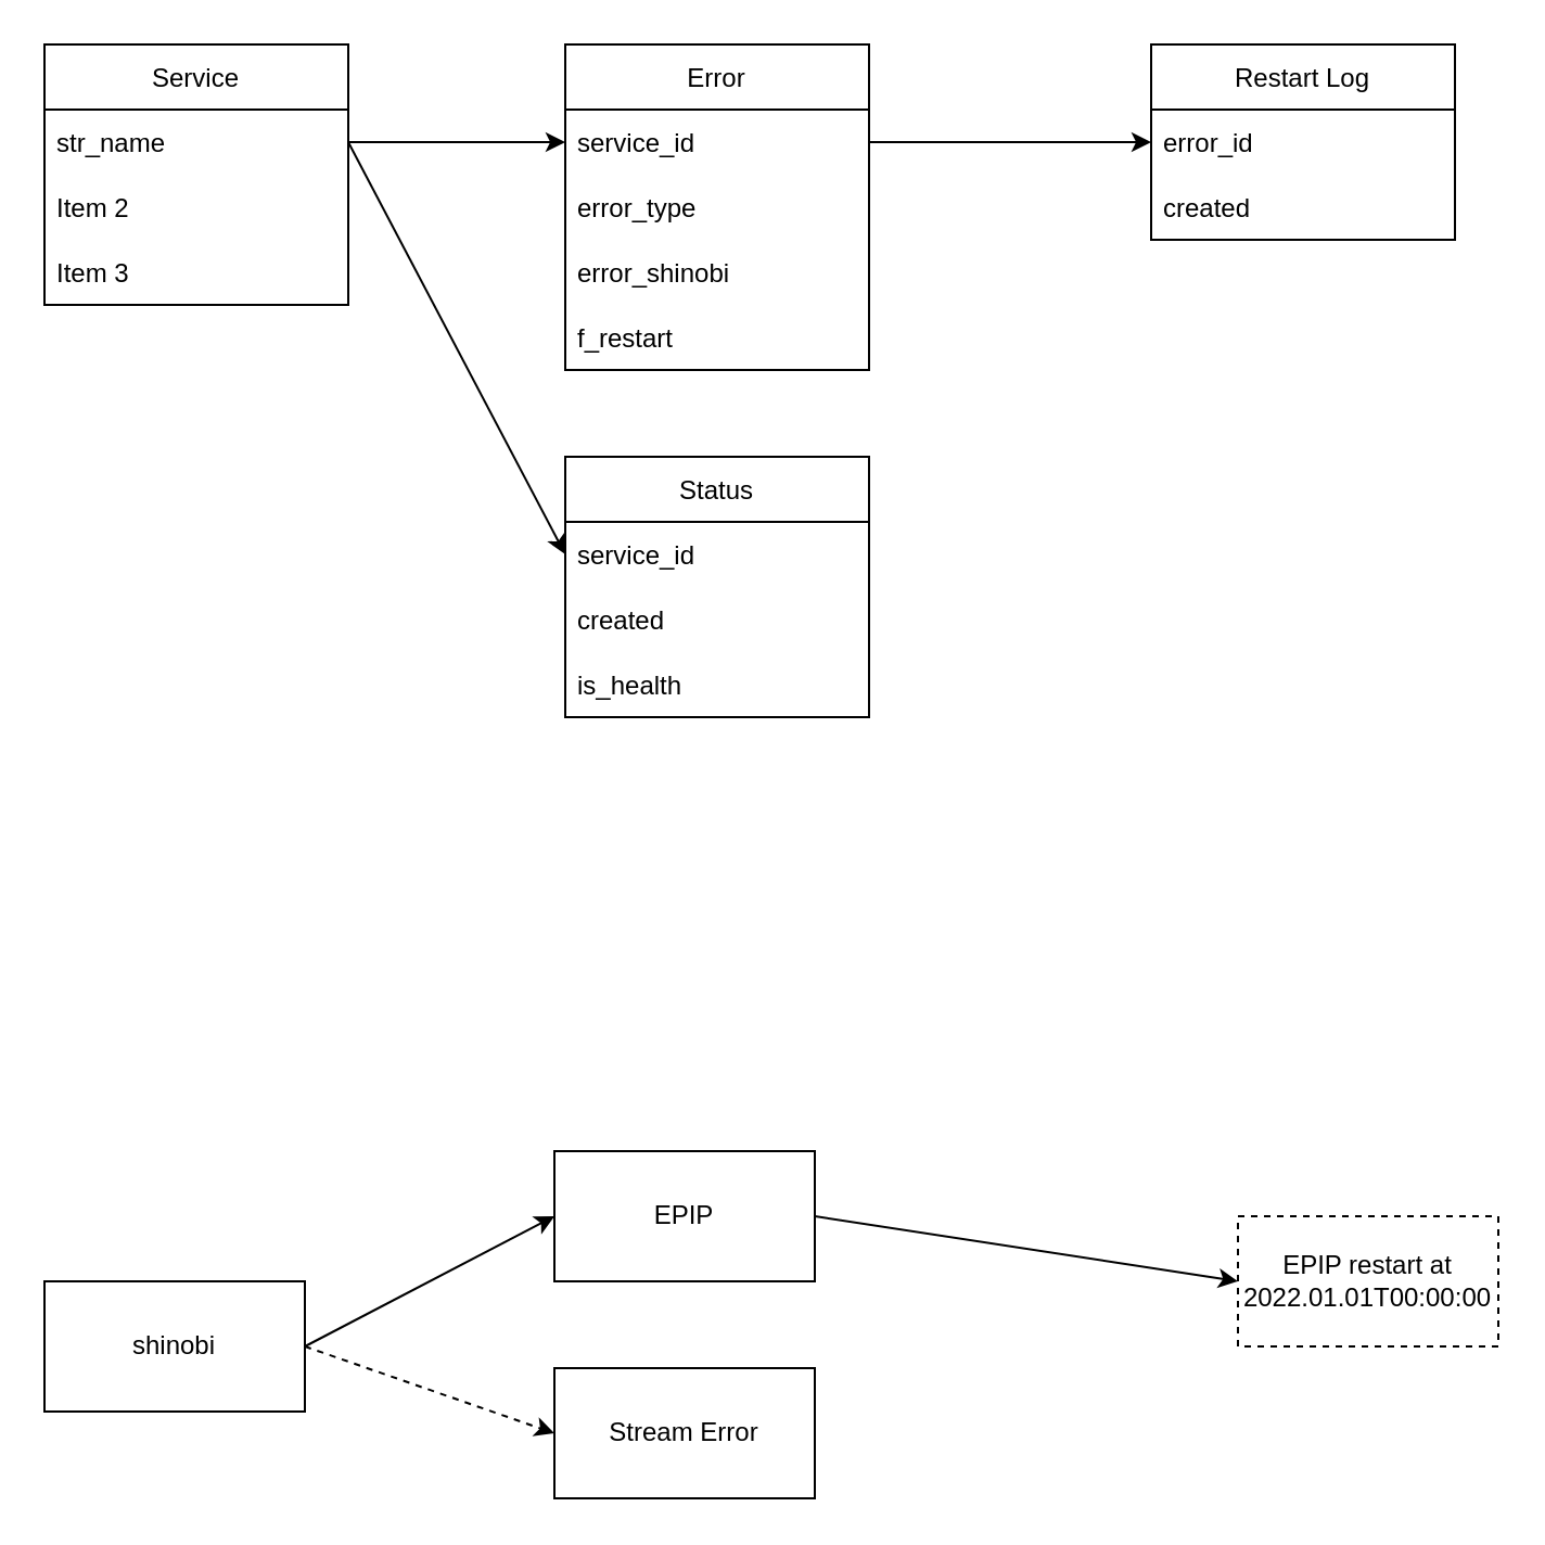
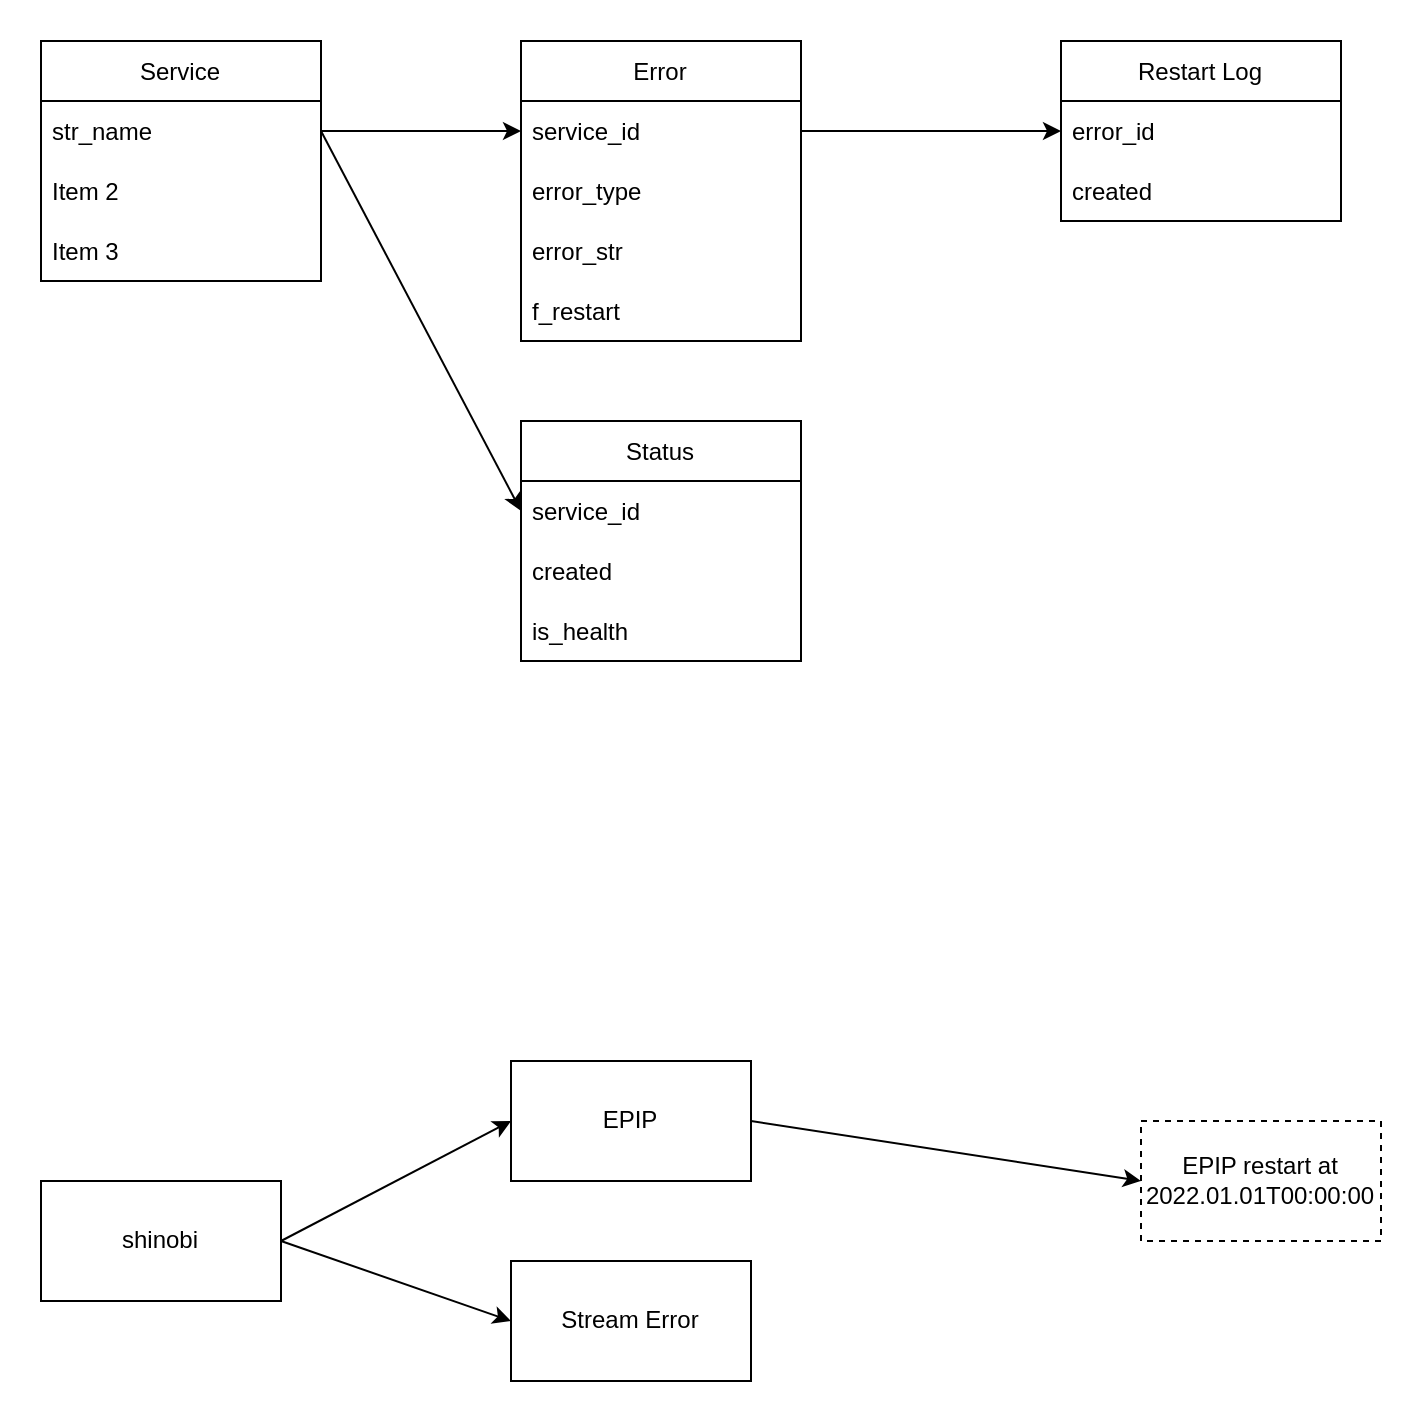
  <mxCell id="0" />
  <mxCell id="1" parent="0" />
  <mxCell id="2" value="Service" style="swimlane;fontStyle=0;childLayout=stackLayout;horizontal=1;startSize=30;horizontalStack=0;resizeParent=1;resizeParentMax=0;resizeLast=0;collapsible=1;marginBottom=0;" vertex="1" parent="1"><mxGeometry x="20" y="20" width="140" height="120" as="geometry" /></mxCell>
  <mxCell id="3" value="str_name" style="text;strokeColor=none;fillColor=none;align=left;verticalAlign=middle;spacingLeft=4;spacingRight=4;overflow=hidden;points=[[0,0.5],[1,0.5]];portConstraint=eastwest;rotatable=0;" vertex="1" parent="2"><mxGeometry y="30" width="140" height="30" as="geometry" /></mxCell>
  <mxCell id="4" value="Item 2" style="text;strokeColor=none;fillColor=none;align=left;verticalAlign=middle;spacingLeft=4;spacingRight=4;overflow=hidden;points=[[0,0.5],[1,0.5]];portConstraint=eastwest;rotatable=0;" vertex="1" parent="2"><mxGeometry y="60" width="140" height="30" as="geometry" /></mxCell>
  <mxCell id="5" value="Item 3" style="text;strokeColor=none;fillColor=none;align=left;verticalAlign=middle;spacingLeft=4;spacingRight=4;overflow=hidden;points=[[0,0.5],[1,0.5]];portConstraint=eastwest;rotatable=0;" vertex="1" parent="2"><mxGeometry y="90" width="140" height="30" as="geometry" /></mxCell>
  <mxCell id="6" value="Error" style="swimlane;fontStyle=0;childLayout=stackLayout;horizontal=1;startSize=30;horizontalStack=0;resizeParent=1;resizeParentMax=0;resizeLast=0;collapsible=1;marginBottom=0;" vertex="1" parent="1"><mxGeometry x="260" y="20" width="140" height="150" as="geometry" /></mxCell>
  <mxCell id="7" value="service_id" style="text;strokeColor=none;fillColor=none;align=left;verticalAlign=middle;spacingLeft=4;spacingRight=4;overflow=hidden;points=[[0,0.5],[1,0.5]];portConstraint=eastwest;rotatable=0;" vertex="1" parent="6"><mxGeometry y="30" width="140" height="30" as="geometry" /></mxCell>
  <mxCell id="8" value="error_type" style="text;strokeColor=none;fillColor=none;align=left;verticalAlign=middle;spacingLeft=4;spacingRight=4;overflow=hidden;points=[[0,0.5],[1,0.5]];portConstraint=eastwest;rotatable=0;" vertex="1" parent="6"><mxGeometry y="60" width="140" height="30" as="geometry" /></mxCell>
- <mxCell id="9" value="error_shinobi" style="text;strokeColor=none;fillColor=none;align=left;verticalAlign=middle;spacingLeft=4;spacingRight=4;overflow=hidden;points=[[0,0.5],[1,0.5]];portConstraint=eastwest;rotatable=0;" vertex="1" parent="6"><mxGeometry y="90" width="140" height="30" as="geometry" /></mxCell>
+ <mxCell id="9" value="error_str" style="text;strokeColor=none;fillColor=none;align=left;verticalAlign=middle;spacingLeft=4;spacingRight=4;overflow=hidden;points=[[0,0.5],[1,0.5]];portConstraint=eastwest;rotatable=0;" vertex="1" parent="6"><mxGeometry y="90" width="140" height="30" as="geometry" /></mxCell>
  <mxCell id="10" value="f_restart" style="text;strokeColor=none;fillColor=none;align=left;verticalAlign=middle;spacingLeft=4;spacingRight=4;overflow=hidden;points=[[0,0.5],[1,0.5]];portConstraint=eastwest;rotatable=0;" vertex="1" parent="6"><mxGeometry y="120" width="140" height="30" as="geometry" /></mxCell>
  <mxCell id="11" value="Restart Log" style="swimlane;fontStyle=0;childLayout=stackLayout;horizontal=1;startSize=30;horizontalStack=0;resizeParent=1;resizeParentMax=0;resizeLast=0;collapsible=1;marginBottom=0;" vertex="1" parent="1"><mxGeometry x="530" y="20" width="140" height="90" as="geometry" /></mxCell>
  <mxCell id="12" value="error_id" style="text;strokeColor=none;fillColor=none;align=left;verticalAlign=middle;spacingLeft=4;spacingRight=4;overflow=hidden;points=[[0,0.5],[1,0.5]];portConstraint=eastwest;rotatable=0;" vertex="1" parent="11"><mxGeometry y="30" width="140" height="30" as="geometry" /></mxCell>
  <mxCell id="13" value="created" style="text;strokeColor=none;fillColor=none;align=left;verticalAlign=middle;spacingLeft=4;spacingRight=4;overflow=hidden;points=[[0,0.5],[1,0.5]];portConstraint=eastwest;rotatable=0;" vertex="1" parent="11"><mxGeometry y="60" width="140" height="30" as="geometry" /></mxCell>
  <mxCell id="14" value="" style="endArrow=classic;html=1;rounded=0;exitX=1;exitY=0.5;exitDx=0;exitDy=0;entryX=0;entryY=0.5;entryDx=0;entryDy=0;" edge="1" parent="1" source="3" target="7"><mxGeometry width="50" height="50" relative="1" as="geometry"><mxPoint x="220" y="150" as="sourcePoint" /><mxPoint x="270" y="100" as="targetPoint" /></mxGeometry></mxCell>
  <mxCell id="15" value="" style="endArrow=classic;html=1;rounded=0;exitX=1;exitY=0.5;exitDx=0;exitDy=0;entryX=0;entryY=0.5;entryDx=0;entryDy=0;" edge="1" parent="1" source="7" target="12"><mxGeometry width="50" height="50" relative="1" as="geometry"><mxPoint x="220" y="150" as="sourcePoint" /><mxPoint x="270" y="100" as="targetPoint" /></mxGeometry></mxCell>
  <mxCell id="16" value="shinobi" style="rounded=0;whiteSpace=wrap;html=1;" vertex="1" parent="1"><mxGeometry x="20" y="590" width="120" height="60" as="geometry" /></mxCell>
  <mxCell id="17" value="" style="endArrow=classic;html=1;rounded=0;exitX=1;exitY=0.5;exitDx=0;exitDy=0;entryX=0;entryY=0.5;entryDx=0;entryDy=0;" edge="1" parent="1" source="16" target="18"><mxGeometry width="50" height="50" relative="1" as="geometry"><mxPoint x="230" y="370" as="sourcePoint" /><mxPoint x="240" y="570" as="targetPoint" /></mxGeometry></mxCell>
  <mxCell id="18" value="EPIP" style="rounded=0;whiteSpace=wrap;html=1;" vertex="1" parent="1"><mxGeometry x="255" y="530" width="120" height="60" as="geometry" /></mxCell>
- <mxCell id="19" value="" style="endArrow=classic;html=1;rounded=0;exitX=1;exitY=0.5;exitDx=0;exitDy=0;entryX=0;entryY=0.5;entryDx=0;entryDy=0;dashed=1;" edge="1" parent="1" source="16" target="20"><mxGeometry width="50" height="50" relative="1" as="geometry"><mxPoint x="230" y="450" as="sourcePoint" /><mxPoint x="250" y="650" as="targetPoint" /></mxGeometry></mxCell>
+ <mxCell id="19" value="" style="endArrow=classic;html=1;rounded=0;exitX=1;exitY=0.5;exitDx=0;exitDy=0;entryX=0;entryY=0.5;entryDx=0;entryDy=0;" edge="1" parent="1" source="16" target="20"><mxGeometry width="50" height="50" relative="1" as="geometry"><mxPoint x="230" y="450" as="sourcePoint" /><mxPoint x="250" y="650" as="targetPoint" /></mxGeometry></mxCell>
  <mxCell id="20" value="Stream Error" style="rounded=0;whiteSpace=wrap;html=1;" vertex="1" parent="1"><mxGeometry x="255" y="630" width="120" height="60" as="geometry" /></mxCell>
  <mxCell id="21" value="EPIP restart at 2022.01.01T00:00:00" style="rounded=0;whiteSpace=wrap;html=1;dashed=1;" vertex="1" parent="1"><mxGeometry x="570" y="560" width="120" height="60" as="geometry" /></mxCell>
  <mxCell id="22" value="" style="endArrow=classic;html=1;rounded=0;exitX=1;exitY=0.5;exitDx=0;exitDy=0;entryX=0;entryY=0.5;entryDx=0;entryDy=0;" edge="1" parent="1" source="18" target="21"><mxGeometry width="50" height="50" relative="1" as="geometry"><mxPoint x="230" y="440" as="sourcePoint" /><mxPoint x="280" y="390" as="targetPoint" /></mxGeometry></mxCell>
  <mxCell id="23" value="Status" style="swimlane;fontStyle=0;childLayout=stackLayout;horizontal=1;startSize=30;horizontalStack=0;resizeParent=1;resizeParentMax=0;resizeLast=0;collapsible=1;marginBottom=0;" vertex="1" parent="1"><mxGeometry x="260" y="210" width="140" height="120" as="geometry" /></mxCell>
  <mxCell id="24" value="service_id" style="text;strokeColor=none;fillColor=none;align=left;verticalAlign=middle;spacingLeft=4;spacingRight=4;overflow=hidden;points=[[0,0.5],[1,0.5]];portConstraint=eastwest;rotatable=0;" vertex="1" parent="23"><mxGeometry y="30" width="140" height="30" as="geometry" /></mxCell>
  <mxCell id="25" value="created" style="text;strokeColor=none;fillColor=none;align=left;verticalAlign=middle;spacingLeft=4;spacingRight=4;overflow=hidden;points=[[0,0.5],[1,0.5]];portConstraint=eastwest;rotatable=0;" vertex="1" parent="23"><mxGeometry y="60" width="140" height="30" as="geometry" /></mxCell>
  <mxCell id="26" value="is_health" style="text;strokeColor=none;fillColor=none;align=left;verticalAlign=middle;spacingLeft=4;spacingRight=4;overflow=hidden;points=[[0,0.5],[1,0.5]];portConstraint=eastwest;rotatable=0;" vertex="1" parent="23"><mxGeometry y="90" width="140" height="30" as="geometry" /></mxCell>
  <mxCell id="27" value="" style="endArrow=classic;html=1;rounded=0;exitX=1;exitY=0.5;exitDx=0;exitDy=0;entryX=0;entryY=0.5;entryDx=0;entryDy=0;" edge="1" parent="1" source="3" target="24"><mxGeometry width="50" height="50" relative="1" as="geometry"><mxPoint x="220" y="310" as="sourcePoint" /><mxPoint x="270" y="260" as="targetPoint" /></mxGeometry></mxCell>
